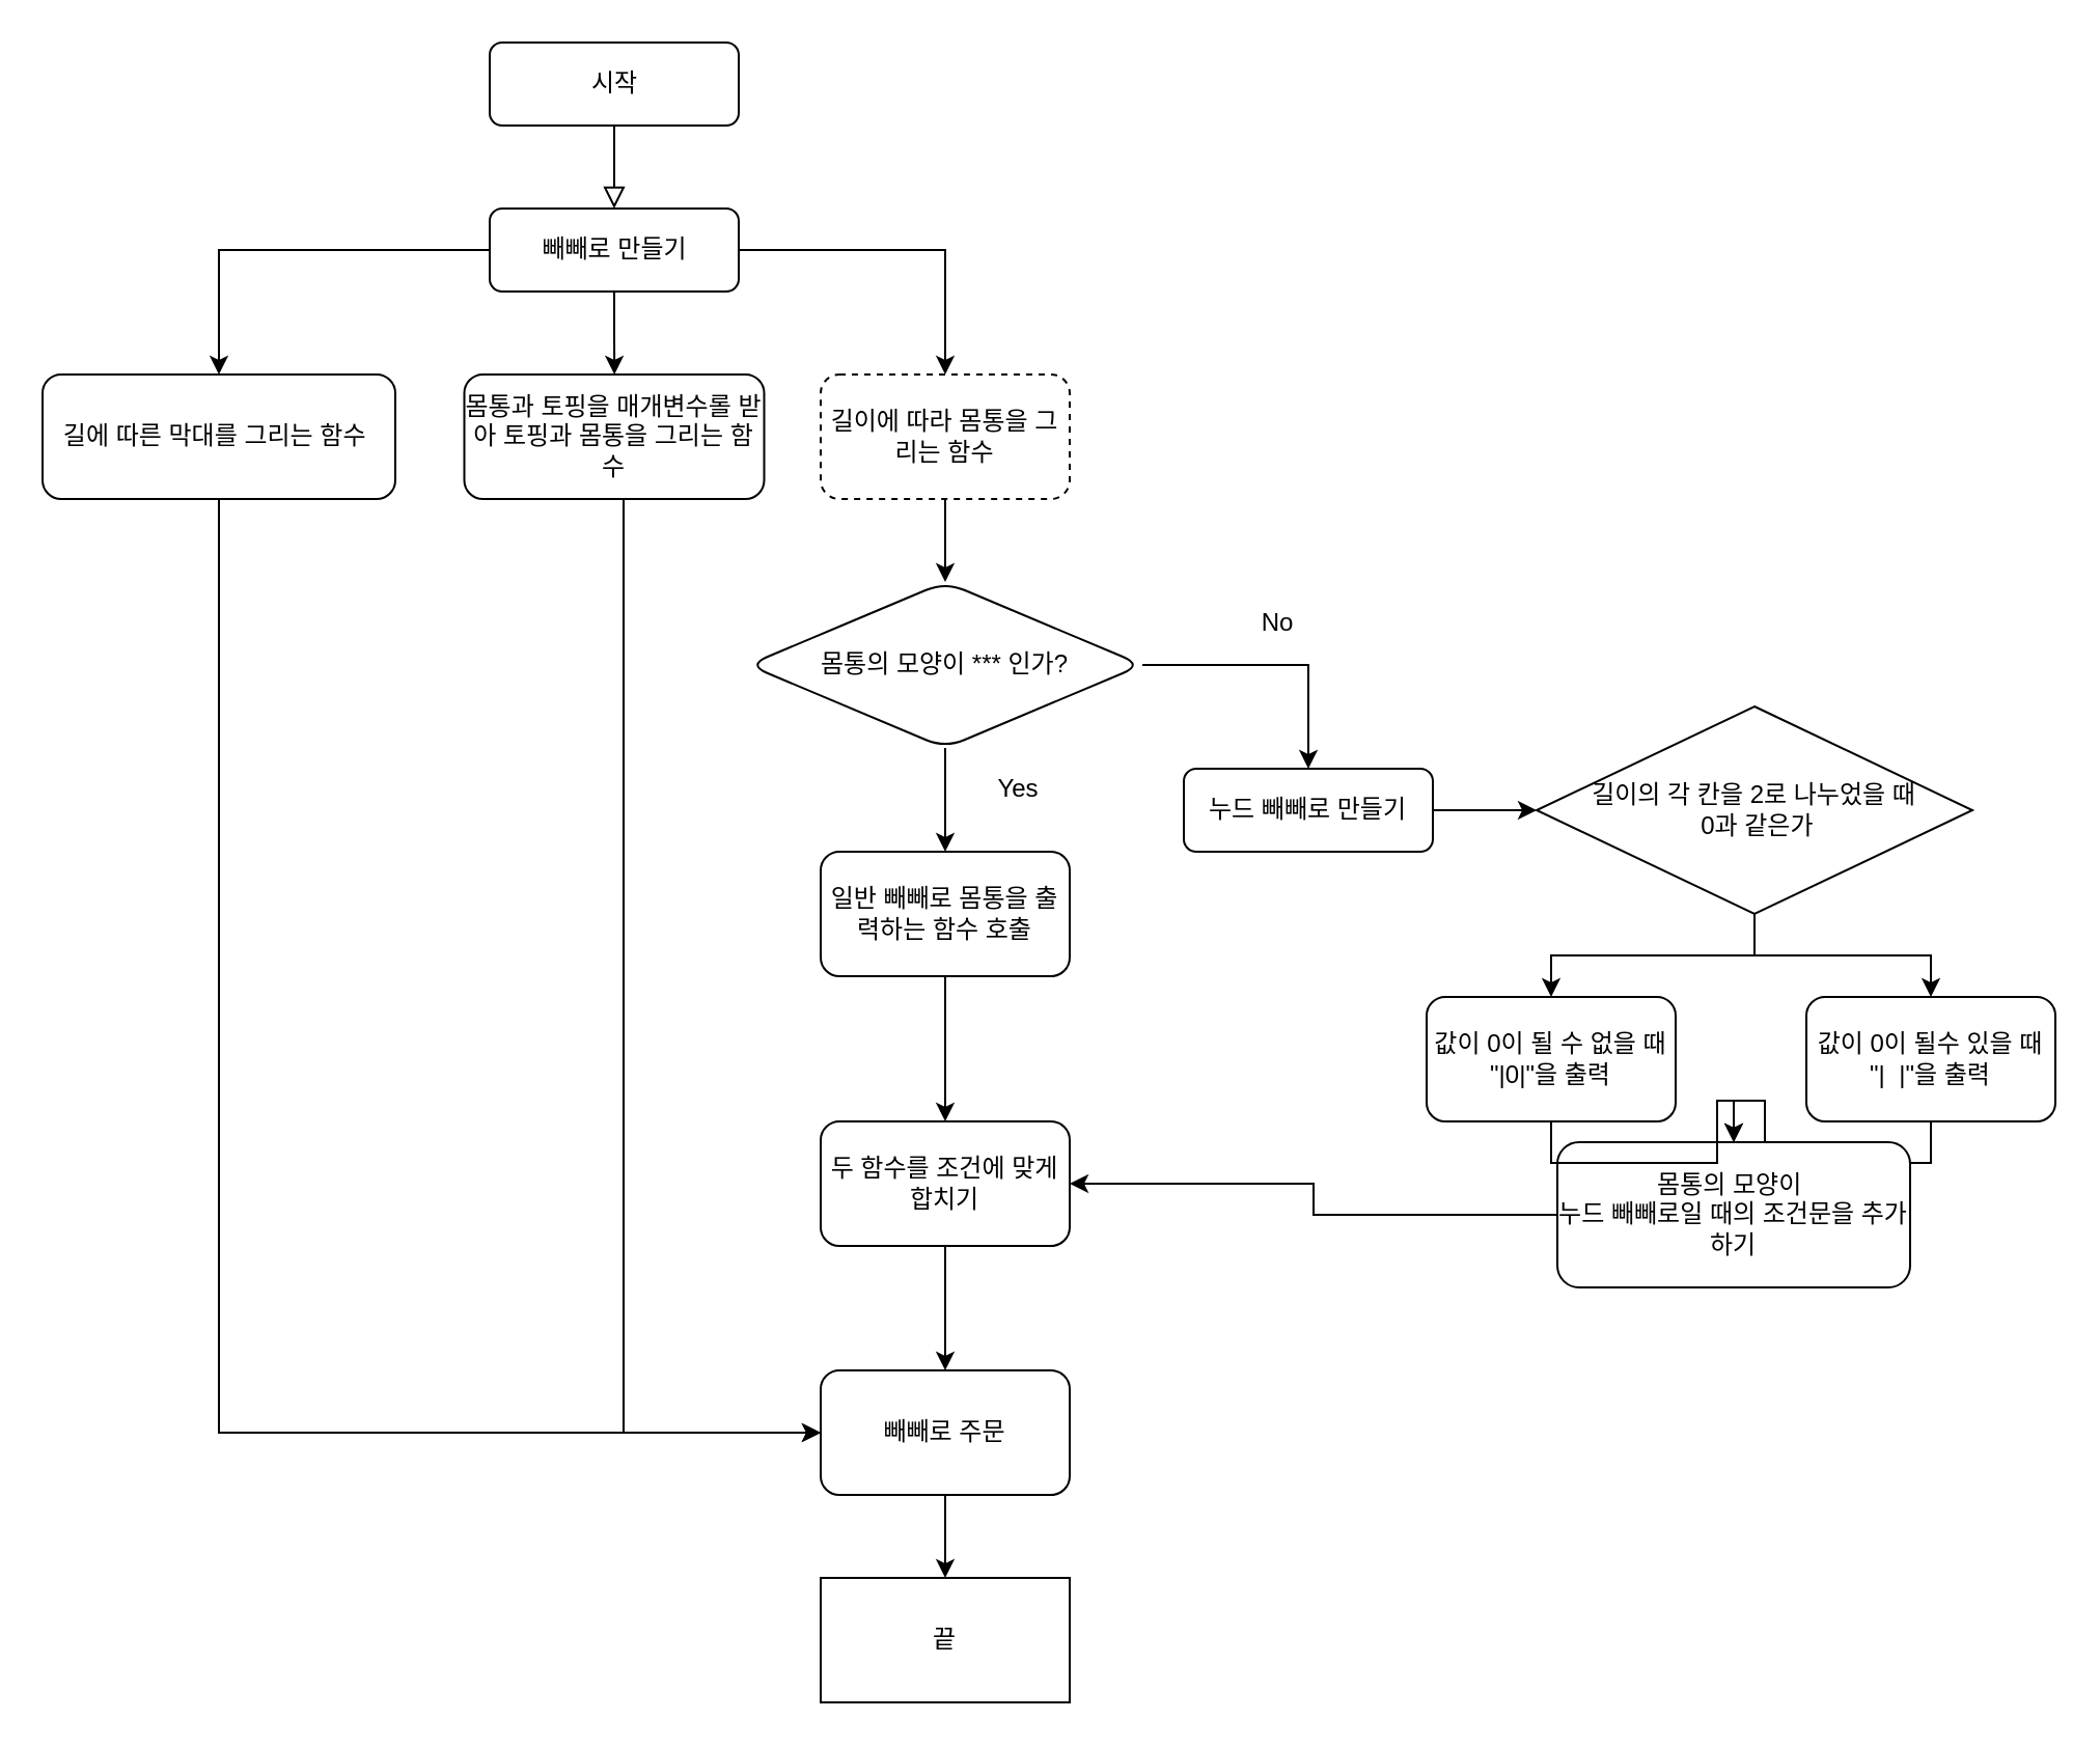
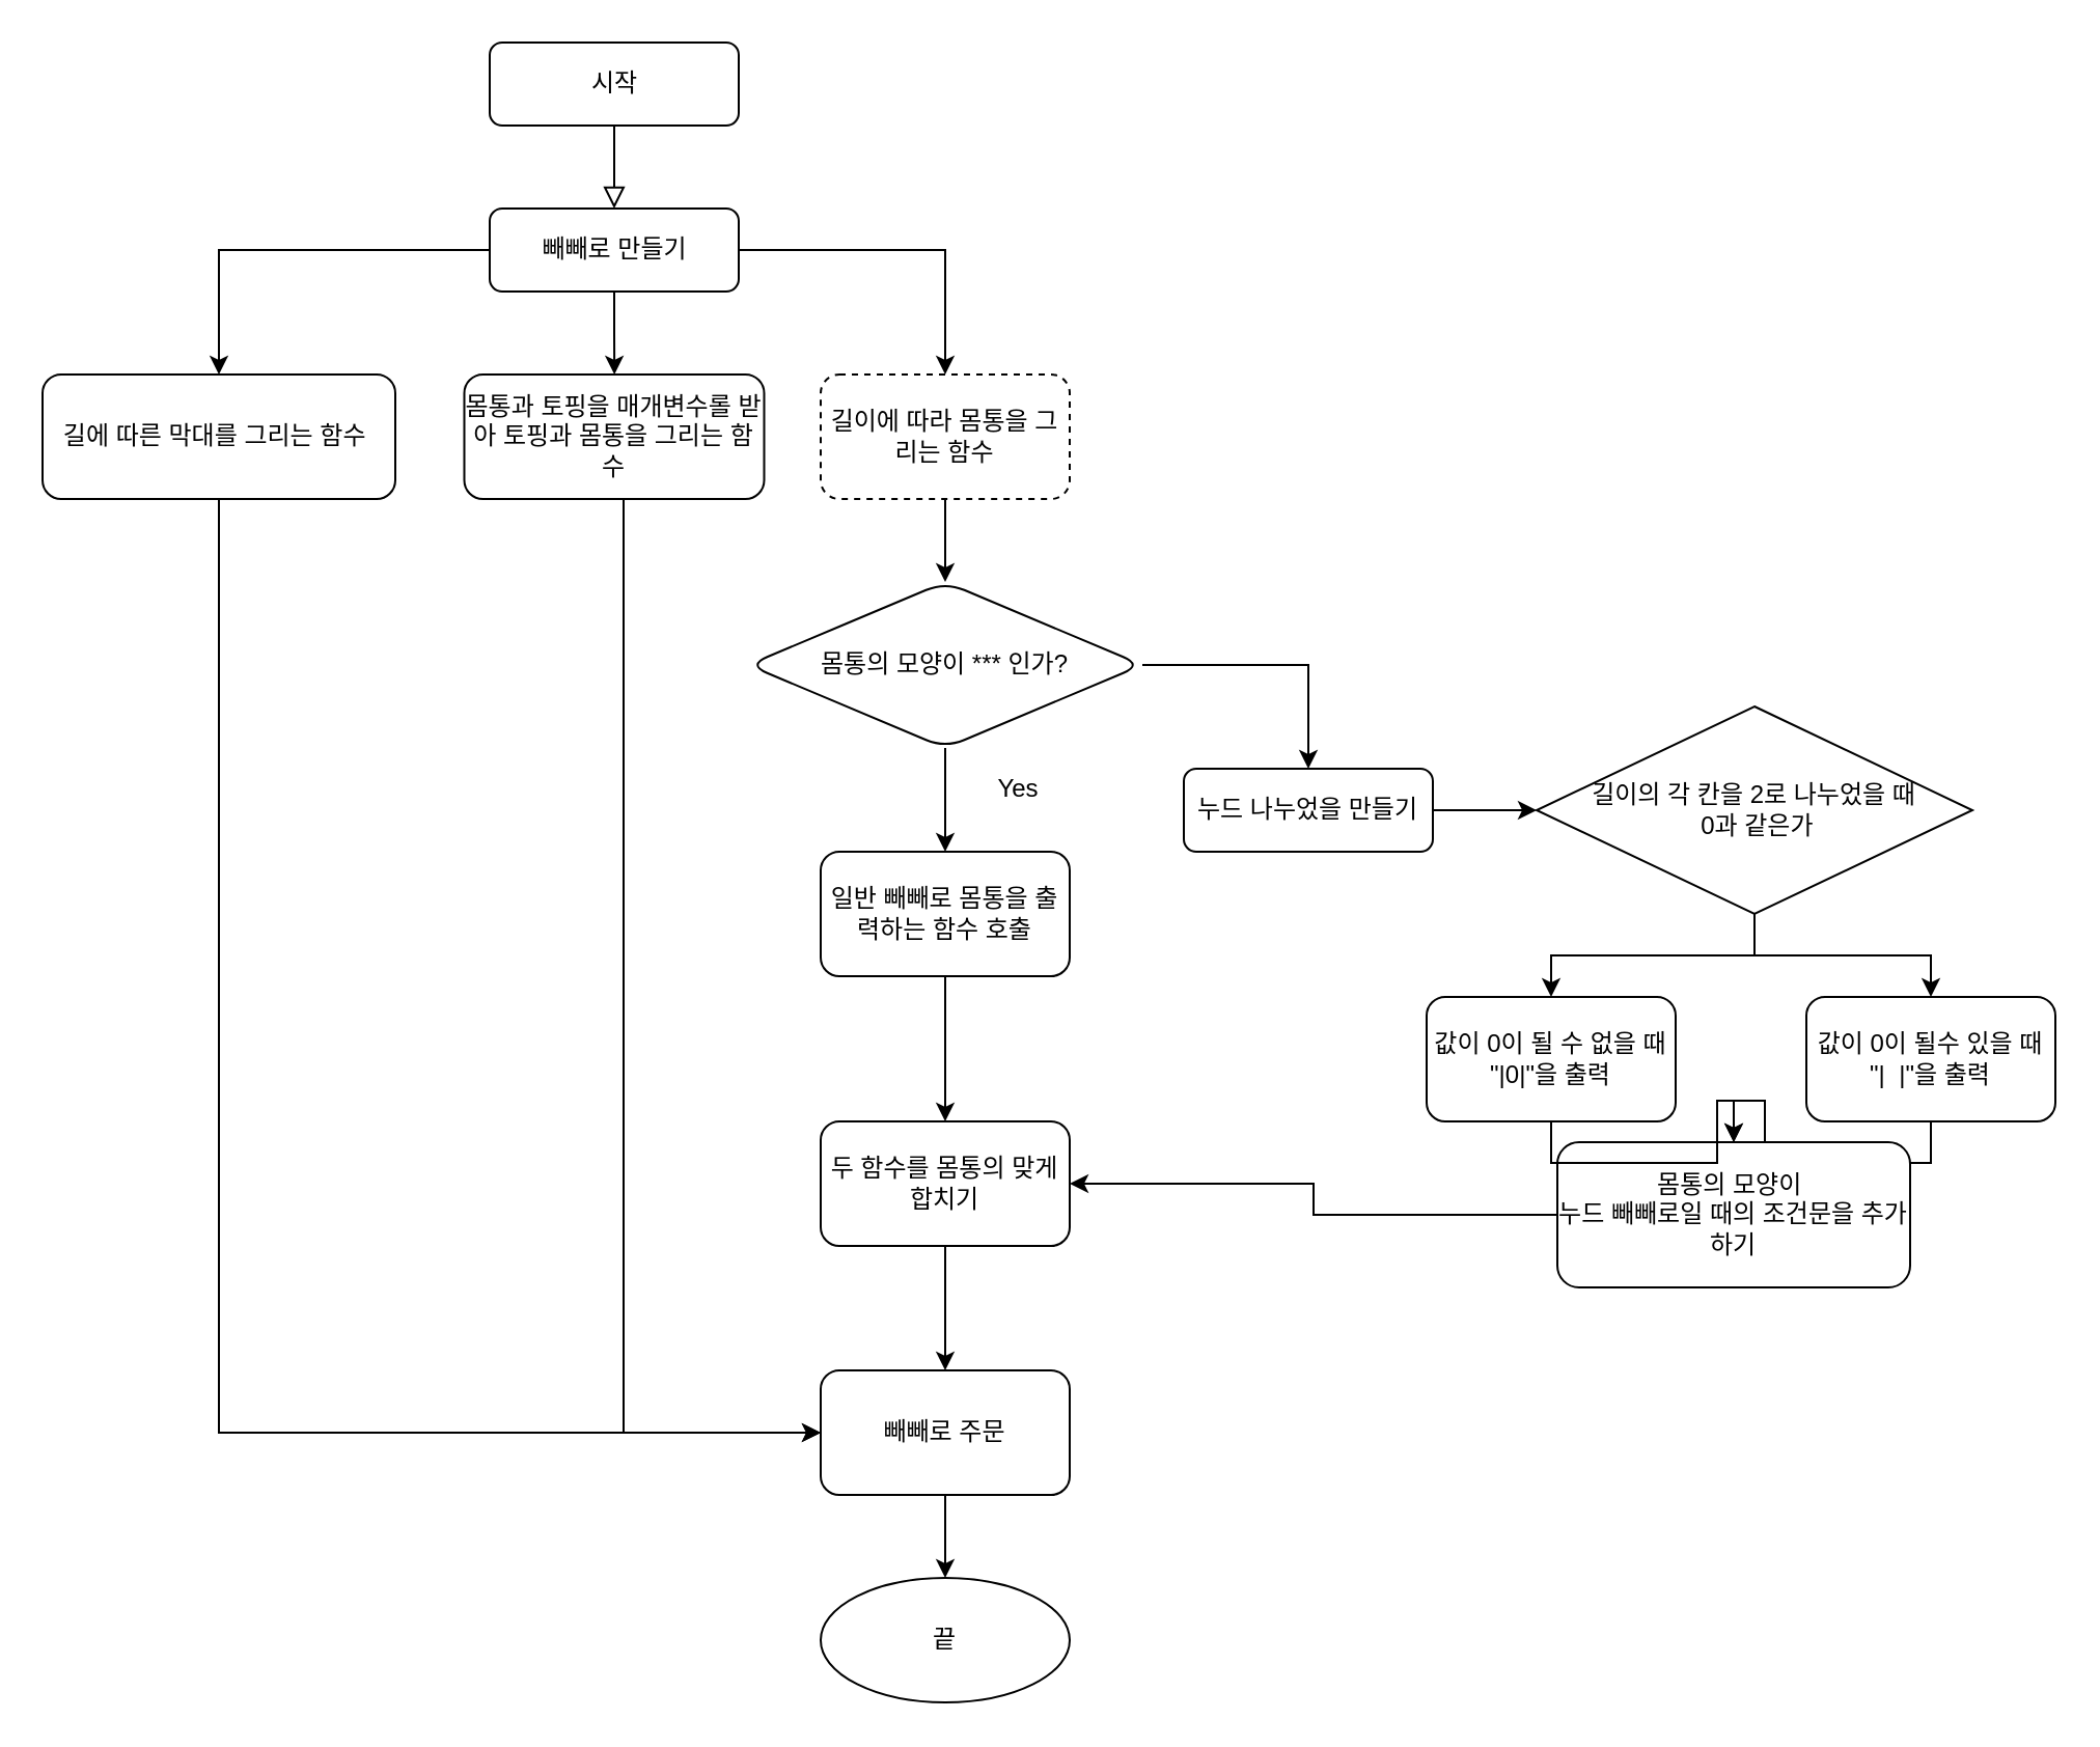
  <mxCell id="0" />
  <mxCell id="1" parent="0" />
  <mxCell id="2" value="" style="rounded=0;html=1;jettySize=auto;orthogonalLoop=1;fontSize=11;endArrow=block;endFill=0;endSize=8;strokeWidth=1;shadow=0;labelBackgroundColor=none;edgeStyle=orthogonalEdgeStyle;" parent="1" source="3" edge="1"><mxGeometry relative="1" as="geometry"><mxPoint x="295.5" y="100" as="targetPoint" /></mxGeometry></mxCell>
  <mxCell id="3" value="시작" style="rounded=1;whiteSpace=wrap;html=1;fontSize=12;glass=0;strokeWidth=1;shadow=0;" parent="1" vertex="1"><mxGeometry x="235.5" y="20" width="120" height="40" as="geometry" /></mxCell>
  <mxCell id="4" value="" style="edgeStyle=orthogonalEdgeStyle;rounded=0;orthogonalLoop=1;jettySize=auto;html=1;" parent="1" source="7" target="13" edge="1"><mxGeometry relative="1" as="geometry" /></mxCell>
  <mxCell id="5" value="" style="edgeStyle=orthogonalEdgeStyle;rounded=0;orthogonalLoop=1;jettySize=auto;html=1;" parent="1" source="7" target="15" edge="1"><mxGeometry relative="1" as="geometry" /></mxCell>
  <mxCell id="6" value="" style="edgeStyle=orthogonalEdgeStyle;rounded=0;orthogonalLoop=1;jettySize=auto;html=1;" edge="1" parent="1" source="7" target="11"><mxGeometry relative="1" as="geometry" /></mxCell>
  <mxCell id="7" value="빼빼로 만들기" style="rounded=1;whiteSpace=wrap;html=1;fontSize=12;glass=0;strokeWidth=1;shadow=0;" parent="1" vertex="1"><mxGeometry x="235.5" y="100" width="120" height="40" as="geometry" /></mxCell>
  <mxCell id="8" value="" style="edgeStyle=orthogonalEdgeStyle;rounded=0;orthogonalLoop=1;jettySize=auto;html=1;" parent="1" source="9" target="18" edge="1"><mxGeometry relative="1" as="geometry" /></mxCell>
- <mxCell id="9" value="누드 빼빼로 만들기" style="rounded=1;whiteSpace=wrap;html=1;fontSize=12;glass=0;strokeWidth=1;shadow=0;" parent="1" vertex="1"><mxGeometry x="570" y="370" width="120" height="40" as="geometry" /></mxCell>
+ <mxCell id="9" value="누드 나누었을 만들기" style="rounded=1;whiteSpace=wrap;html=1;fontSize=12;glass=0;strokeWidth=1;shadow=0;" parent="1" vertex="1"><mxGeometry x="570" y="370" width="120" height="40" as="geometry" /></mxCell>
  <mxCell id="10" style="edgeStyle=orthogonalEdgeStyle;rounded=0;orthogonalLoop=1;jettySize=auto;html=1;entryX=0;entryY=0.5;entryDx=0;entryDy=0;" parent="1" source="11" target="34" edge="1"><mxGeometry relative="1" as="geometry"><Array as="points"><mxPoint x="300" y="690" /></Array></mxGeometry></mxCell>
  <mxCell id="11" value="몸통과 토핑을 매개변수롤 받아 토핑과 몸통을 그리는 함수" style="rounded=1;whiteSpace=wrap;html=1;" parent="1" vertex="1"><mxGeometry x="223.25" y="180" width="144.5" height="60" as="geometry" /></mxCell>
  <mxCell id="12" style="edgeStyle=orthogonalEdgeStyle;rounded=0;orthogonalLoop=1;jettySize=auto;html=1;entryX=0;entryY=0.5;entryDx=0;entryDy=0;" parent="1" source="13" target="34" edge="1"><mxGeometry relative="1" as="geometry"><Array as="points"><mxPoint x="105" y="690" /></Array></mxGeometry></mxCell>
  <mxCell id="13" value="길에 따른 막대를 그리는 함수&amp;nbsp;" style="whiteSpace=wrap;html=1;rounded=1;glass=0;strokeWidth=1;shadow=0;" parent="1" vertex="1"><mxGeometry x="20" y="180" width="170" height="60" as="geometry" /></mxCell>
  <mxCell id="14" value="" style="edgeStyle=orthogonalEdgeStyle;rounded=0;orthogonalLoop=1;jettySize=auto;html=1;" parent="1" source="15" target="23" edge="1"><mxGeometry relative="1" as="geometry" /></mxCell>
  <mxCell id="15" value="길이에 따라 몸통을 그리는 함수" style="whiteSpace=wrap;html=1;rounded=1;glass=0;strokeWidth=1;shadow=0;dashed=1;" parent="1" vertex="1"><mxGeometry x="395" y="180" width="120" height="60" as="geometry" /></mxCell>
  <mxCell id="16" value="" style="edgeStyle=orthogonalEdgeStyle;rounded=0;orthogonalLoop=1;jettySize=auto;html=1;" parent="1" source="18" target="27" edge="1"><mxGeometry relative="1" as="geometry" /></mxCell>
  <mxCell id="17" style="edgeStyle=orthogonalEdgeStyle;rounded=0;orthogonalLoop=1;jettySize=auto;html=1;entryX=0.5;entryY=0;entryDx=0;entryDy=0;" parent="1" source="18" target="20" edge="1"><mxGeometry relative="1" as="geometry" /></mxCell>
  <mxCell id="18" value="길이의 각 칸을 2로 나누었을 때&lt;br&gt;&amp;nbsp;0과 같은가" style="rhombus;whiteSpace=wrap;html=1;" parent="1" vertex="1"><mxGeometry x="740" y="340" width="210" height="100" as="geometry" /></mxCell>
  <mxCell id="19" value="" style="edgeStyle=orthogonalEdgeStyle;rounded=0;orthogonalLoop=1;jettySize=auto;html=1;" parent="1" source="20" target="25" edge="1"><mxGeometry relative="1" as="geometry" /></mxCell>
  <mxCell id="20" value="값이 0이 될수 있을 때&lt;br&gt;&quot;|&amp;nbsp; |&quot;을 출력" style="rounded=1;whiteSpace=wrap;html=1;" parent="1" vertex="1"><mxGeometry x="870" y="480" width="120" height="60" as="geometry" /></mxCell>
  <mxCell id="21" value="" style="edgeStyle=orthogonalEdgeStyle;rounded=0;orthogonalLoop=1;jettySize=auto;html=1;" parent="1" source="23" target="29" edge="1"><mxGeometry relative="1" as="geometry" /></mxCell>
  <mxCell id="22" value="" style="edgeStyle=orthogonalEdgeStyle;rounded=0;orthogonalLoop=1;jettySize=auto;html=1;" parent="1" source="23" target="9" edge="1"><mxGeometry relative="1" as="geometry" /></mxCell>
  <mxCell id="23" value="몸통의 모양이 *** 인가?" style="rhombus;whiteSpace=wrap;html=1;rounded=1;glass=0;strokeWidth=1;shadow=0;" parent="1" vertex="1"><mxGeometry x="360" y="280" width="190" height="80" as="geometry" /></mxCell>
  <mxCell id="24" value="" style="edgeStyle=orthogonalEdgeStyle;rounded=0;orthogonalLoop=1;jettySize=auto;html=1;entryX=1;entryY=0.5;entryDx=0;entryDy=0;" parent="1" source="25" target="32" edge="1"><mxGeometry relative="1" as="geometry" /></mxCell>
  <mxCell id="25" value="몸통의 모양이&amp;nbsp;&lt;br&gt;누드 빼빼로일 때의 조건문을 추가하기" style="whiteSpace=wrap;html=1;rounded=1;glass=0;strokeWidth=1;shadow=0;" parent="1" vertex="1"><mxGeometry x="750" y="550" width="170" height="70" as="geometry" /></mxCell>
  <mxCell id="26" value="" style="edgeStyle=orthogonalEdgeStyle;rounded=0;orthogonalLoop=1;jettySize=auto;html=1;" parent="1" source="27" target="25" edge="1"><mxGeometry relative="1" as="geometry" /></mxCell>
  <mxCell id="27" value="값이 0이 될 수 없을 때&lt;br&gt;&quot;|0|&quot;을 출력" style="rounded=1;whiteSpace=wrap;html=1;" parent="1" vertex="1"><mxGeometry x="687" y="480" width="120" height="60" as="geometry" /></mxCell>
  <mxCell id="28" value="" style="edgeStyle=orthogonalEdgeStyle;rounded=0;orthogonalLoop=1;jettySize=auto;html=1;" parent="1" source="29" target="32" edge="1"><mxGeometry relative="1" as="geometry" /></mxCell>
  <mxCell id="29" value="일반 빼빼로 몸통을 출력하는 함수 호출" style="whiteSpace=wrap;html=1;rounded=1;glass=0;strokeWidth=1;shadow=0;" parent="1" vertex="1"><mxGeometry x="395" y="410" width="120" height="60" as="geometry" /></mxCell>
  <mxCell id="30" value="Yes" style="text;html=1;align=center;verticalAlign=middle;resizable=0;points=[];autosize=1;strokeColor=none;fillColor=none;" parent="1" vertex="1"><mxGeometry x="470" y="370" width="40" height="20" as="geometry" /></mxCell>
  <mxCell id="31" value="" style="edgeStyle=orthogonalEdgeStyle;rounded=0;orthogonalLoop=1;jettySize=auto;html=1;" parent="1" source="32" target="34" edge="1"><mxGeometry relative="1" as="geometry" /></mxCell>
- <mxCell id="32" value="두 함수를 조건에 맞게 합치기" style="whiteSpace=wrap;html=1;rounded=1;glass=0;strokeWidth=1;shadow=0;" parent="1" vertex="1"><mxGeometry x="395" y="540" width="120" height="60" as="geometry" /></mxCell>
+ <mxCell id="32" value="두 함수를 몸통의 맞게 합치기" style="whiteSpace=wrap;html=1;rounded=1;glass=0;strokeWidth=1;shadow=0;" parent="1" vertex="1"><mxGeometry x="395" y="540" width="120" height="60" as="geometry" /></mxCell>
  <mxCell id="33" value="" style="edgeStyle=orthogonalEdgeStyle;rounded=0;orthogonalLoop=1;jettySize=auto;html=1;" parent="1" source="34" target="35" edge="1"><mxGeometry relative="1" as="geometry" /></mxCell>
  <mxCell id="34" value="빼빼로 주문" style="whiteSpace=wrap;html=1;rounded=1;glass=0;strokeWidth=1;shadow=0;" parent="1" vertex="1"><mxGeometry x="395" y="660" width="120" height="60" as="geometry" /></mxCell>
- <mxCell id="35" value="끝" style="whiteSpace=wrap;html=1;glass=0;strokeWidth=1;shadow=0;rounded=0;" parent="1" vertex="1"><mxGeometry x="395" y="760" width="120" height="60" as="geometry" /></mxCell>
- <mxCell id="36" value="No" style="text;html=1;align=center;verticalAlign=middle;resizable=0;points=[];autosize=1;strokeColor=none;fillColor=none;" parent="1" vertex="1"><mxGeometry x="600" y="290" width="30" height="20" as="geometry" /></mxCell>
+ <mxCell id="35" value="끝" style="ellipse;whiteSpace=wrap;html=1;rounded=1;glass=0;strokeWidth=1;shadow=0;" parent="1" vertex="1"><mxGeometry x="395" y="760" width="120" height="60" as="geometry" /></mxCell>
